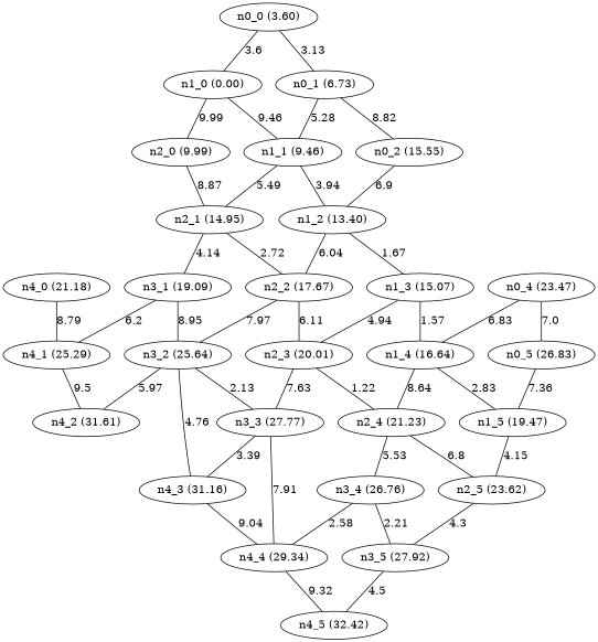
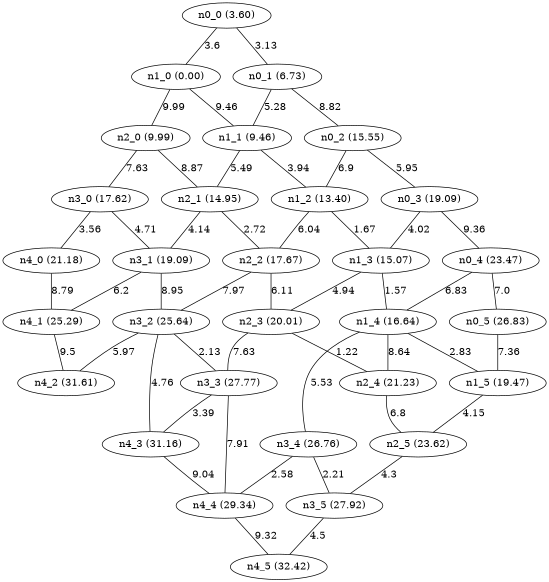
  graph {
    "n1_0 (0.00)"
    "n2_0 (9.99)"
    "n1_1 (9.46)"
    "n2_1 (14.95)"
+   "n3_0 (17.62)"
    "n1_2 (13.40)"
    "n0_0 (3.60)"
    "n0_1 (6.73)"
    "n0_2 (15.55)"
    "n4_3 (31.16)"
    "n4_4 (29.34)"
    "n4_5 (32.42)"
    "n3_1 (19.09)"
    "n3_2 (25.64)"
    "n4_1 (25.29)"
    "n4_2 (31.61)"
    "n3_3 (27.77)"
    "n1_4 (16.64)"
    "n2_4 (21.23)"
    "n1_5 (19.47)"
    "n3_4 (26.76)"
    "n2_5 (23.62)"
+   "n0_3 (19.09)"
    "n1_3 (15.07)"
    "n2_2 (17.67)"
    "n0_4 (23.47)"
    "n4_0 (21.18)"
    "n3_5 (27.92)"
    "n2_3 (20.01)"
    "n0_5 (26.83)"
    "n1_0 (0.00)" -- "n2_0 (9.99)" [label=9.99]
    "n1_0 (0.00)" -- "n1_1 (9.46)" [label=9.46]
    "n2_0 (9.99)" -- "n2_1 (14.95)" [label=8.87]
+   "n2_0 (9.99)" -- "n3_0 (17.62)" [label=7.63]
    "n1_1 (9.46)" -- "n2_1 (14.95)" [label=5.49]
    "n1_1 (9.46)" -- "n1_2 (13.40)" [label=3.94]
    "n2_1 (14.95)" -- "n3_1 (19.09)" [label=4.14]
    "n2_1 (14.95)" -- "n2_2 (17.67)" [label=2.72]
+   "n3_0 (17.62)" -- "n3_1 (19.09)" [label=4.71]
+   "n3_0 (17.62)" -- "n4_0 (21.18)" [label=3.56]
    "n1_2 (13.40)" -- "n1_3 (15.07)" [label=1.67]
    "n1_2 (13.40)" -- "n2_2 (17.67)" [label=6.04]
    "n0_0 (3.60)" -- "n1_0 (0.00)" [label=3.6]
    "n0_0 (3.60)" -- "n0_1 (6.73)" [label=3.13]
    "n0_1 (6.73)" -- "n1_1 (9.46)" [label=5.28]
    "n0_1 (6.73)" -- "n0_2 (15.55)" [label=8.82]
    "n0_2 (15.55)" -- "n1_2 (13.40)" [label=6.9]
+   "n0_2 (15.55)" -- "n0_3 (19.09)" [label=5.95]
    "n4_3 (31.16)" -- "n4_4 (29.34)" [label=9.04]
    "n4_4 (29.34)" -- "n4_5 (32.42)" [label=9.32]
    "n3_1 (19.09)" -- "n3_2 (25.64)" [label=8.95]
    "n3_1 (19.09)" -- "n4_1 (25.29)" [label=6.2]
    "n3_2 (25.64)" -- "n4_3 (31.16)" [label=4.76]
    "n3_2 (25.64)" -- "n4_2 (31.61)" [label=5.97]
    "n3_2 (25.64)" -- "n3_3 (27.77)" [label=2.13]
    "n4_1 (25.29)" -- "n4_2 (31.61)" [label=9.5]
    "n3_3 (27.77)" -- "n4_3 (31.16)" [label=3.39]
    "n3_3 (27.77)" -- "n4_4 (29.34)" [label=7.91]
    "n1_4 (16.64)" -- "n2_4 (21.23)" [label=8.64]
    "n1_4 (16.64)" -- "n1_5 (19.47)" [label=2.83]
-   "n2_4 (21.23)" -- "n3_4 (26.76)" [label=5.53]
+   "n1_4 (16.64)" -- "n3_4 (26.76)" [label=5.53]
    "n2_4 (21.23)" -- "n2_5 (23.62)" [label=6.8]
    "n1_5 (19.47)" -- "n2_5 (23.62)" [label=4.15]
    "n3_4 (26.76)" -- "n4_4 (29.34)" [label=2.58]
    "n3_4 (26.76)" -- "n3_5 (27.92)" [label=2.21]
    "n2_5 (23.62)" -- "n3_5 (27.92)" [label=4.3]
+   "n0_3 (19.09)" -- "n1_3 (15.07)" [label=4.02]
+   "n0_3 (19.09)" -- "n0_4 (23.47)" [label=9.36]
    "n1_3 (15.07)" -- "n1_4 (16.64)" [label=1.57]
    "n1_3 (15.07)" -- "n2_3 (20.01)" [label=4.94]
    "n2_2 (17.67)" -- "n3_2 (25.64)" [label=7.97]
    "n2_2 (17.67)" -- "n2_3 (20.01)" [label=6.11]
    "n0_4 (23.47)" -- "n1_4 (16.64)" [label=6.83]
    "n0_4 (23.47)" -- "n0_5 (26.83)" [label=7.0]
    "n4_0 (21.18)" -- "n4_1 (25.29)" [label=8.79]
    "n3_5 (27.92)" -- "n4_5 (32.42)" [label=4.5]
    "n2_3 (20.01)" -- "n3_3 (27.77)" [label=7.63]
    "n2_3 (20.01)" -- "n2_4 (21.23)" [label=1.22]
    "n0_5 (26.83)" -- "n1_5 (19.47)" [label=7.36]
  }
